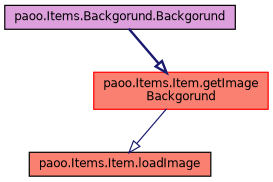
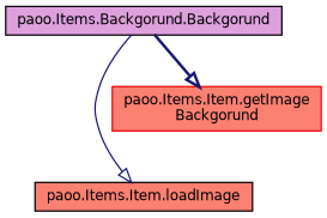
  digraph {
    rankdir=TB
    node [color=black fillcolor=salmon fontname=Helvetica fontsize=10 shape=record style=filled]
    edge [arrowhead=onormal color=midnightblue fontname=Helvetica fontsize=10 labelfontname=Helvetica labelfontsize=10]
    n1 [fillcolor=plum fontcolor=black height=0.2 label="paoo.Items.Backgorund.Backgorund" width=0.4]
    n2 [height=0.2 label="paoo.Items.Item.loadImage" width=0.4]
    n3 [color=red height=0.2 label="paoo.Items.Item.getImage\lBackgorund" width=0.4]
-   n3 -> n2 [style=solid]
+   n1 -> n2 [style=solid]
    n1 -> n3 [style=bold]
  }
